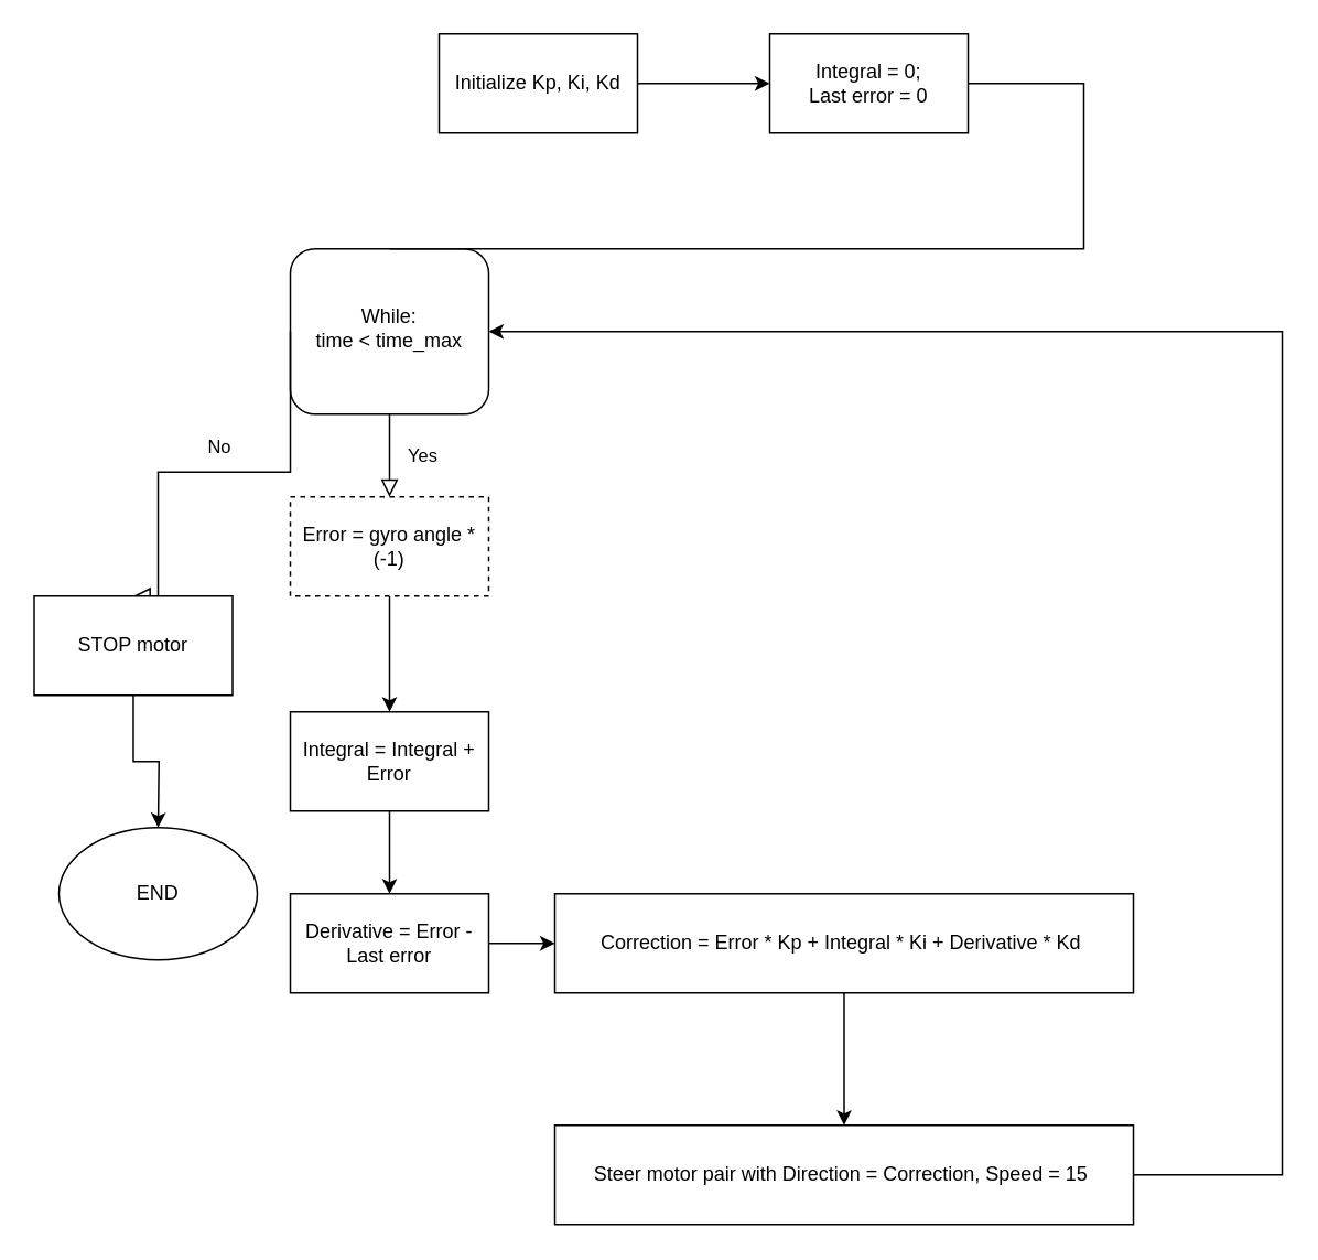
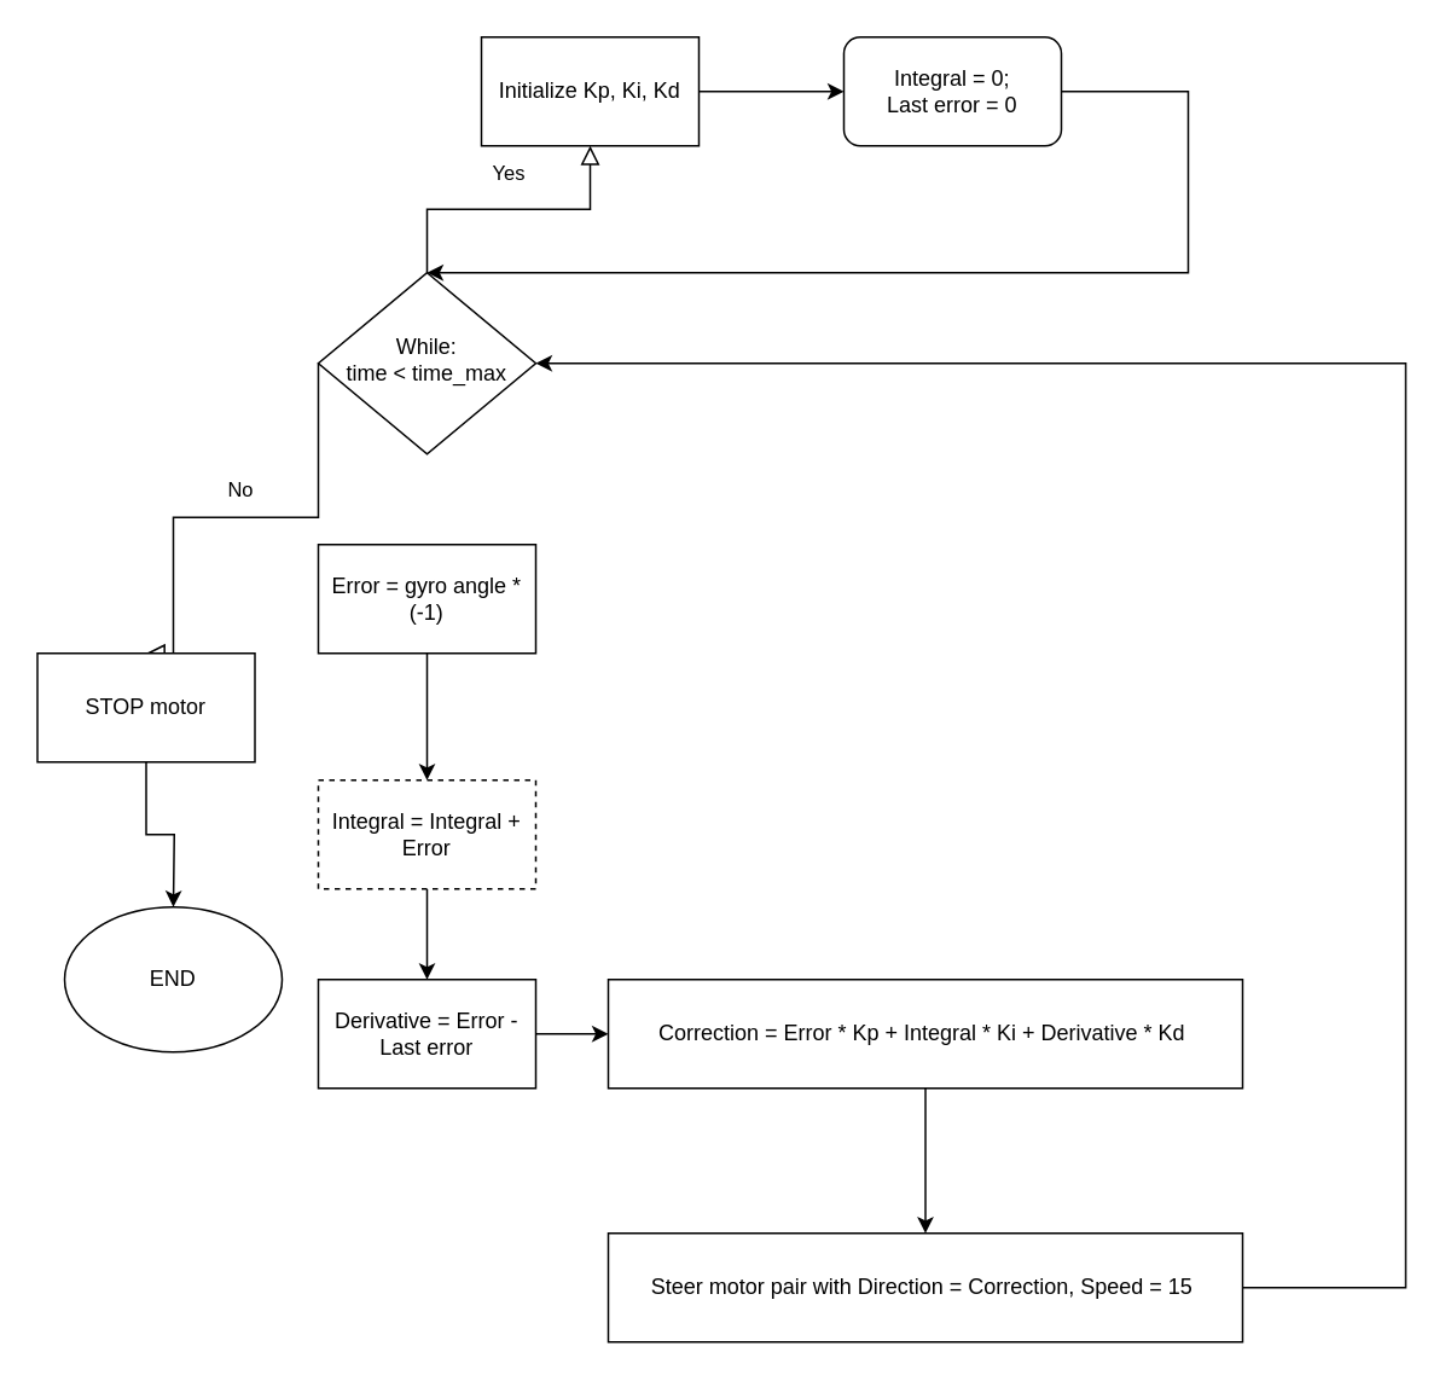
  <mxCell id="0" />
  <mxCell id="1" parent="0" />
- <mxCell id="2" value="Yes" style="rounded=0;html=1;jettySize=auto;orthogonalLoop=1;fontSize=11;endArrow=block;endFill=0;endSize=8;strokeWidth=1;shadow=0;labelBackgroundColor=none;edgeStyle=orthogonalEdgeStyle;entryX=0.5;entryY=0;entryDx=0;entryDy=0;" parent="1" source="3" target="5" edge="1"><mxGeometry y="20" relative="1" as="geometry"><mxPoint as="offset" /><mxPoint x="235" y="290" as="targetPoint" /></mxGeometry></mxCell>
- <mxCell id="3" value="While:&lt;br&gt;time &amp;lt; time_max" style="whiteSpace=wrap;html=1;shadow=0;fontFamily=Helvetica;fontSize=12;align=center;strokeWidth=1;spacing=6;spacingTop=-4;rounded=1;" parent="1" vertex="1"><mxGeometry x="175" y="150" width="120" height="100" as="geometry" /></mxCell>
+ <mxCell id="2" value="Yes" style="rounded=0;html=1;jettySize=auto;orthogonalLoop=1;fontSize=11;endArrow=block;endFill=0;endSize=8;strokeWidth=1;shadow=0;labelBackgroundColor=none;edgeStyle=orthogonalEdgeStyle;" parent="1" source="3" target="19" edge="1"><mxGeometry y="20" relative="1" as="geometry"><mxPoint as="offset" /><mxPoint x="235" y="290" as="targetPoint" /></mxGeometry></mxCell>
+ <mxCell id="3" value="While:&lt;br&gt;time &amp;lt; time_max" style="rhombus;whiteSpace=wrap;html=1;shadow=0;fontFamily=Helvetica;fontSize=12;align=center;strokeWidth=1;spacing=6;spacingTop=-4;" parent="1" vertex="1"><mxGeometry x="175" y="150" width="120" height="100" as="geometry" /></mxCell>
  <mxCell id="4" value="" style="edgeStyle=orthogonalEdgeStyle;rounded=0;orthogonalLoop=1;jettySize=auto;html=1;" edge="1" parent="1" source="5" target="7"><mxGeometry relative="1" as="geometry" /></mxCell>
- <mxCell id="5" value="Error = gyro angle * (-1)" style="rounded=0;whiteSpace=wrap;html=1;dashed=1;" vertex="1" parent="1"><mxGeometry x="175" y="300" width="120" height="60" as="geometry" /></mxCell>
+ <mxCell id="5" value="Error = gyro angle * (-1)" style="rounded=0;whiteSpace=wrap;html=1;" vertex="1" parent="1"><mxGeometry x="175" y="300" width="120" height="60" as="geometry" /></mxCell>
  <mxCell id="6" value="" style="edgeStyle=orthogonalEdgeStyle;rounded=0;orthogonalLoop=1;jettySize=auto;html=1;" edge="1" parent="1" source="7" target="9"><mxGeometry relative="1" as="geometry" /></mxCell>
- <mxCell id="7" value="Integral = Integral + Error" style="rounded=0;whiteSpace=wrap;html=1;" vertex="1" parent="1"><mxGeometry x="175" y="430" width="120" height="60" as="geometry" /></mxCell>
+ <mxCell id="7" value="Integral = Integral + Error" style="rounded=0;whiteSpace=wrap;html=1;dashed=1;" vertex="1" parent="1"><mxGeometry x="175" y="430" width="120" height="60" as="geometry" /></mxCell>
  <mxCell id="8" value="" style="edgeStyle=orthogonalEdgeStyle;rounded=0;orthogonalLoop=1;jettySize=auto;html=1;" edge="1" parent="1" source="9" target="11"><mxGeometry relative="1" as="geometry" /></mxCell>
  <mxCell id="9" value="Derivative = Error - Last error" style="rounded=0;whiteSpace=wrap;html=1;" vertex="1" parent="1"><mxGeometry x="175" y="540" width="120" height="60" as="geometry" /></mxCell>
  <mxCell id="10" value="" style="edgeStyle=orthogonalEdgeStyle;rounded=0;orthogonalLoop=1;jettySize=auto;html=1;" edge="1" parent="1" source="11" target="13"><mxGeometry relative="1" as="geometry" /></mxCell>
  <mxCell id="11" value="Correction = Error * Kp + Integral * Ki + Derivative * Kd&amp;nbsp;" style="rounded=0;whiteSpace=wrap;html=1;" vertex="1" parent="1"><mxGeometry x="335" y="540" width="350" height="60" as="geometry" /></mxCell>
  <mxCell id="12" value="" style="edgeStyle=orthogonalEdgeStyle;rounded=0;orthogonalLoop=1;jettySize=auto;html=1;entryX=1;entryY=0.5;entryDx=0;entryDy=0;" edge="1" parent="1" source="13" target="3"><mxGeometry relative="1" as="geometry"><mxPoint x="775" y="230" as="targetPoint" /><Array as="points"><mxPoint x="775" y="710" /><mxPoint x="775" y="200" /></Array></mxGeometry></mxCell>
  <mxCell id="13" value="Steer motor pair with Direction = Correction, Speed = 15&amp;nbsp;" style="rounded=0;whiteSpace=wrap;html=1;" vertex="1" parent="1"><mxGeometry x="335" y="680" width="350" height="60" as="geometry" /></mxCell>
  <mxCell id="14" value="No" style="rounded=0;html=1;jettySize=auto;orthogonalLoop=1;fontSize=11;endArrow=block;endFill=0;endSize=8;strokeWidth=1;shadow=0;labelBackgroundColor=none;edgeStyle=orthogonalEdgeStyle;exitX=0;exitY=0.5;exitDx=0;exitDy=0;entryX=0.5;entryY=0;entryDx=0;entryDy=0;" edge="1" parent="1" source="3" target="16"><mxGeometry y="-15" relative="1" as="geometry"><mxPoint as="offset" /><mxPoint x="245" y="260" as="sourcePoint" /><mxPoint x="85" y="340" as="targetPoint" /><Array as="points"><mxPoint x="175" y="285" /><mxPoint x="95" y="285" /></Array></mxGeometry></mxCell>
  <mxCell id="15" value="" style="edgeStyle=orthogonalEdgeStyle;rounded=0;orthogonalLoop=1;jettySize=auto;html=1;" edge="1" parent="1" source="16"><mxGeometry relative="1" as="geometry"><mxPoint x="95" y="500" as="targetPoint" /></mxGeometry></mxCell>
  <mxCell id="16" value="STOP motor" style="rounded=0;whiteSpace=wrap;html=1;" vertex="1" parent="1"><mxGeometry x="20" y="360" width="120" height="60" as="geometry" /></mxCell>
  <mxCell id="17" value="END" style="ellipse;whiteSpace=wrap;html=1;" vertex="1" parent="1"><mxGeometry x="35" y="500" width="120" height="80" as="geometry" /></mxCell>
  <mxCell id="18" value="" style="edgeStyle=orthogonalEdgeStyle;rounded=0;orthogonalLoop=1;jettySize=auto;html=1;" edge="1" parent="1" source="19" target="21"><mxGeometry relative="1" as="geometry" /></mxCell>
  <mxCell id="19" value="Initialize Kp, Ki, Kd" style="rounded=0;whiteSpace=wrap;html=1;" vertex="1" parent="1"><mxGeometry x="265" y="20" width="120" height="60" as="geometry" /></mxCell>
- <mxCell id="20" value="" style="edgeStyle=orthogonalEdgeStyle;rounded=0;orthogonalLoop=1;jettySize=auto;html=1;entryX=0.5;entryY=0;entryDx=0;entryDy=0;endArrow=none;" edge="1" parent="1" source="21" target="3"><mxGeometry relative="1" as="geometry"><mxPoint x="665" y="130" as="targetPoint" /><Array as="points"><mxPoint x="655" y="50" /><mxPoint x="655" y="150" /></Array></mxGeometry></mxCell>
- <mxCell id="21" value="Integral = 0;&lt;br&gt;Last error = 0" style="rounded=0;whiteSpace=wrap;html=1;" vertex="1" parent="1"><mxGeometry x="465" y="20" width="120" height="60" as="geometry" /></mxCell>
+ <mxCell id="20" value="" style="edgeStyle=orthogonalEdgeStyle;rounded=0;orthogonalLoop=1;jettySize=auto;html=1;entryX=0.5;entryY=0;entryDx=0;entryDy=0;" edge="1" parent="1" source="21" target="3"><mxGeometry relative="1" as="geometry"><mxPoint x="665" y="130" as="targetPoint" /><Array as="points"><mxPoint x="655" y="50" /><mxPoint x="655" y="150" /></Array></mxGeometry></mxCell>
+ <mxCell id="21" value="Integral = 0;&lt;br&gt;Last error = 0" style="whiteSpace=wrap;html=1;rounded=1;" vertex="1" parent="1"><mxGeometry x="465" y="20" width="120" height="60" as="geometry" /></mxCell>
